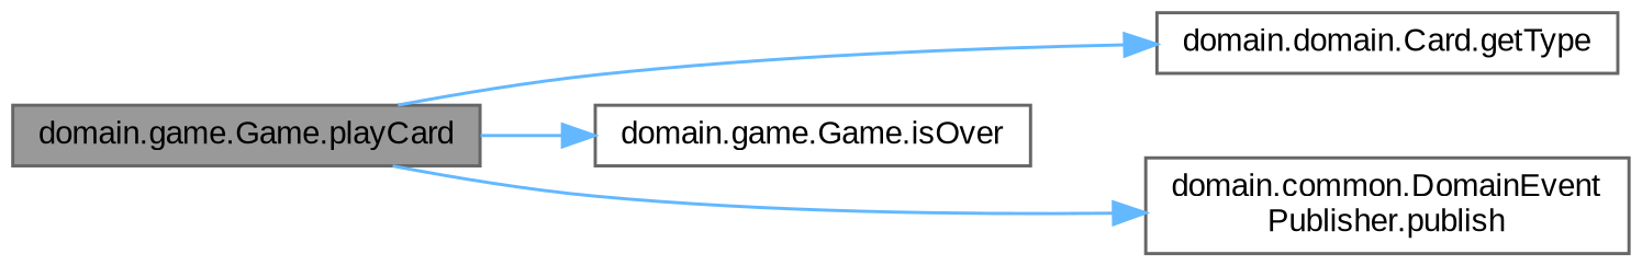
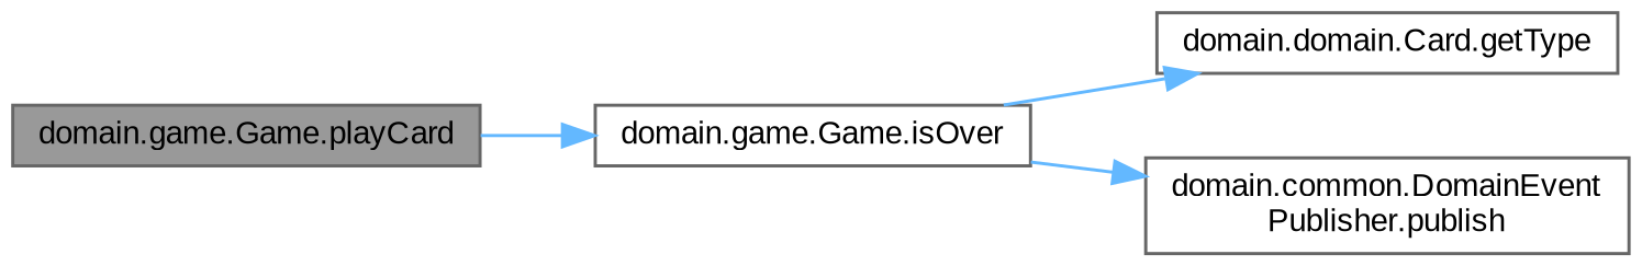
  digraph {
    fontname="Liberation Sans"
    rankdir=LR
    node [color=grey40 fillcolor=white fontname="Liberation Sans" fontsize=10 shape=box style=filled]
    edge [color=steelblue1 fontname="Liberation Sans" fontsize=10 labelfontname=Helvetica labelfontsize=10 style=solid]
    n1 [color=gray40 fillcolor=grey60 fontcolor=black height=0.2 label="domain.game.Game.playCard" width=0.4]
    n2 [height=0.2 label="domain.domain.Card.getType" width=0.4]
    n3 [height=0.2 label="domain.game.Game.isOver" width=0.4]
    n4 [height=0.2 label="domain.common.DomainEvent\lPublisher.publish" width=0.4]
-   n1 -> n2
+   n3 -> n2
    n1 -> n3
-   n1 -> n4
+   n3 -> n4
  }
